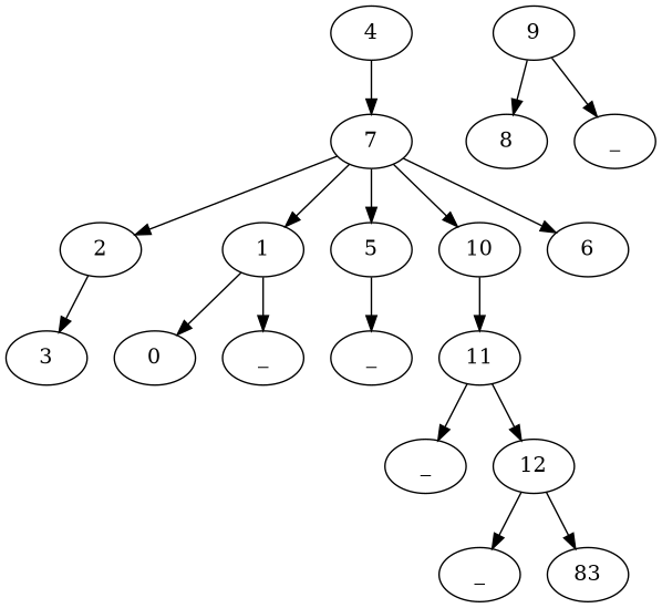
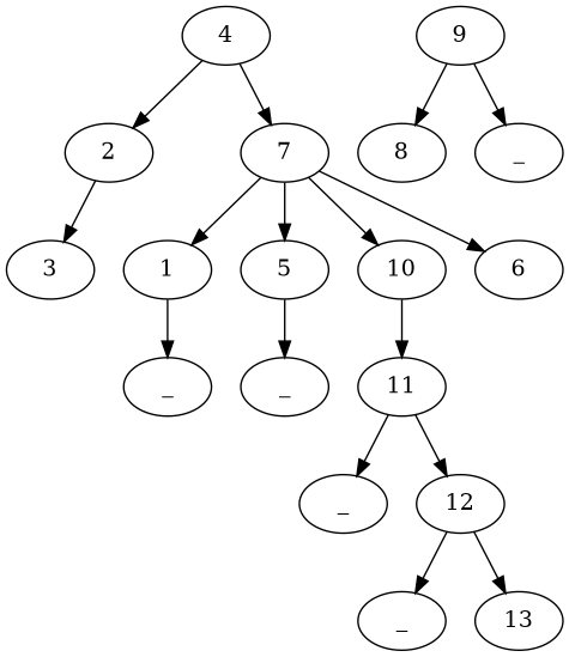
  strict digraph {
    n1 [label=4]
    n2 [label=2]
    n3 [label=7]
    n4 [label=3]
    n5 [label=1]
    n6 [label=5]
    n7 [label=10]
    n8 [label=6]
-   n9 [label=0]
    n10 [label=_]
    n11 [label=_]
    n12 [label=11]
    n13 [label=9]
    n14 [label=8]
    n15 [label=_]
    n16 [label=_]
    n17 [label=12]
    n18 [label=_]
-   n19 [label=83]
-   n3 -> n2
+   n19 [label=13]
+   n1 -> n2
    n1 -> n3
    n2 -> n4
    n3 -> n5
    n3 -> n6
    n3 -> n7
    n3 -> n8
-   n5 -> n9
    n5 -> n10
    n6 -> n11
    n7 -> n12
    n12 -> n16
    n12 -> n17
    n13 -> n14
    n13 -> n15
    n17 -> n18
    n17 -> n19
  }
